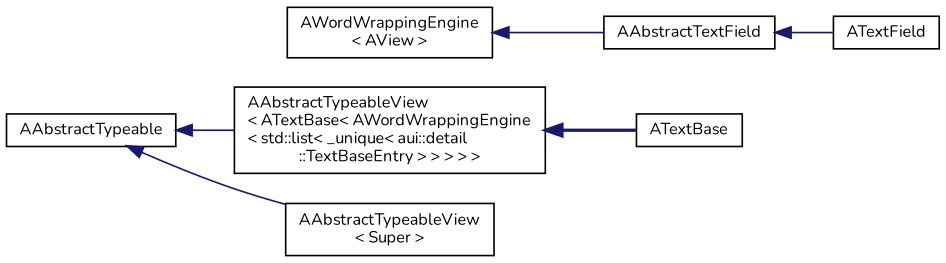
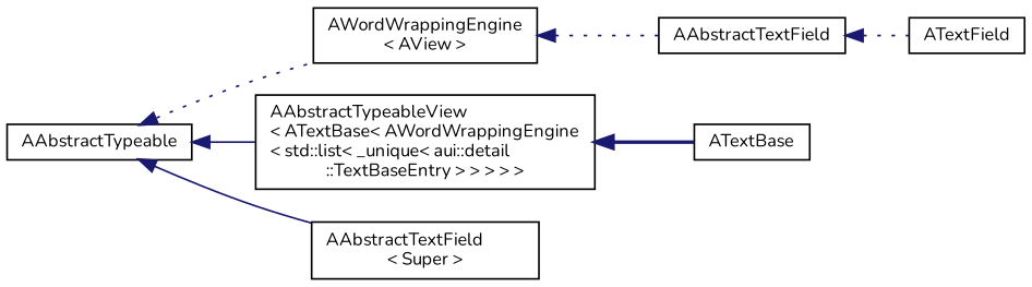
  digraph {
    fontname=Nunito
    rankdir=LR
    node [color=black fillcolor=white fontname=Nunito fontsize=10 shape=record style=filled]
    edge [color=midnightblue dir=back fontname=Nunito fontsize=10 labelfontname=Helvetica labelfontsize=10 style=dotted]
    n1 [height=0.2 label=AAbstractTypeable width=0.4]
    n2 [height=0.2 label="AWordWrappingEngine\l\< AView \>" width=0.4]
    n3 [height=0.2 label="AAbstractTypeableView\l\< ATextBase\< AWordWrappingEngine\l\< std::list\< _unique\< aui::detail\l::TextBaseEntry \> \> \> \> \>" width=0.4]
-   n4 [height=0.2 label="AAbstractTypeableView\l\< Super \>" width=0.4]
+   n4 [height=0.2 label="AAbstractTextField\l\< Super \>" width=0.4]
    n5 [height=0.2 label=AAbstractTextField width=0.4]
    n6 [height=0.2 label=ATextBase width=0.4]
    n7 [height=0.2 label=ATextField width=0.4]
+   n1 -> n2
    n1 -> n3 [style=solid]
    n1 -> n4 [style=solid]
-   n2 -> n5 [style=solid]
+   n2 -> n5
    n3 -> n6 [style=bold]
-   n5 -> n7 [style=solid]
+   n5 -> n7
  }
